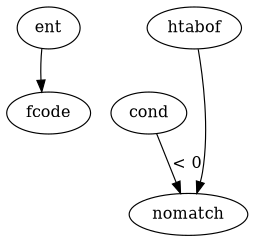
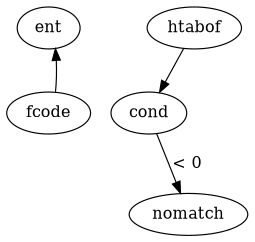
  digraph {
    node [shape=ellipse]
    ent
    fcode
    htabof
    cond
    nomatch
-   ent -> fcode
-   htabof -> nomatch
+   fcode -> ent
+   htabof -> cond
    cond -> nomatch [label="< 0"]
  }
